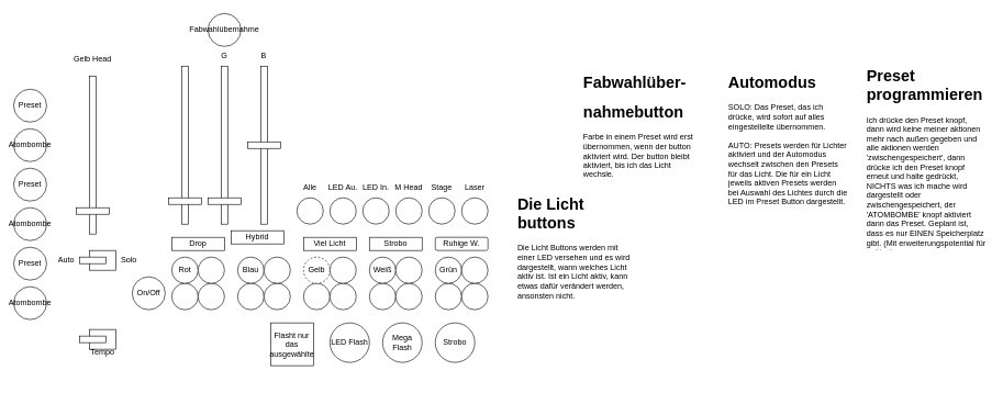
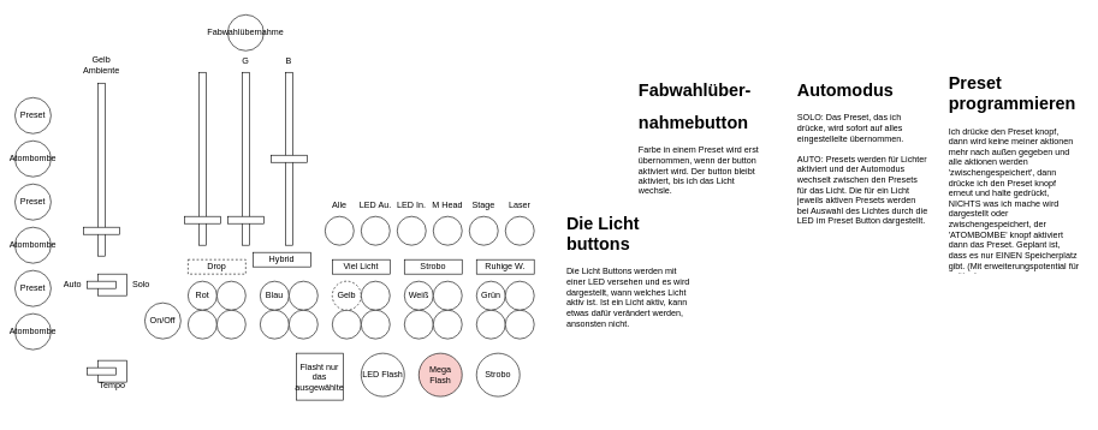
  <mxCell id="0" />
  <mxCell id="1" parent="0" />
  <mxCell id="2" value="" style="ellipse;whiteSpace=wrap;html=1;" parent="1" vertex="1"><mxGeometry x="460" y="430" width="40" height="40" as="geometry" /></mxCell>
  <mxCell id="3" value="" style="ellipse;whiteSpace=wrap;html=1;" parent="1" vertex="1"><mxGeometry x="500" y="430" width="40" height="40" as="geometry" /></mxCell>
  <mxCell id="4" value="Gelb" style="ellipse;whiteSpace=wrap;html=1;dashed=1;" parent="1" vertex="1"><mxGeometry x="460" y="390" width="40" height="40" as="geometry" /></mxCell>
  <mxCell id="5" value="" style="ellipse;whiteSpace=wrap;html=1;" parent="1" vertex="1"><mxGeometry x="500" y="390" width="40" height="40" as="geometry" /></mxCell>
  <mxCell id="6" value="" style="ellipse;whiteSpace=wrap;html=1;" parent="1" vertex="1"><mxGeometry x="560" y="430" width="40" height="40" as="geometry" /></mxCell>
  <mxCell id="7" value="" style="ellipse;whiteSpace=wrap;html=1;" parent="1" vertex="1"><mxGeometry x="600" y="430" width="40" height="40" as="geometry" /></mxCell>
  <mxCell id="8" value="Weiß" style="ellipse;whiteSpace=wrap;html=1;" parent="1" vertex="1"><mxGeometry x="560" y="390" width="40" height="40" as="geometry" /></mxCell>
  <mxCell id="9" value="" style="ellipse;whiteSpace=wrap;html=1;" parent="1" vertex="1"><mxGeometry x="600" y="390" width="40" height="40" as="geometry" /></mxCell>
  <mxCell id="10" value="" style="ellipse;whiteSpace=wrap;html=1;" parent="1" vertex="1"><mxGeometry x="660" y="430" width="40" height="40" as="geometry" /></mxCell>
  <mxCell id="11" value="" style="ellipse;whiteSpace=wrap;html=1;" parent="1" vertex="1"><mxGeometry x="700" y="430" width="40" height="40" as="geometry" /></mxCell>
  <mxCell id="12" value="Grün" style="ellipse;whiteSpace=wrap;html=1;" parent="1" vertex="1"><mxGeometry x="660" y="390" width="40" height="40" as="geometry" /></mxCell>
  <mxCell id="13" value="" style="ellipse;whiteSpace=wrap;html=1;" parent="1" vertex="1"><mxGeometry x="700" y="390" width="40" height="40" as="geometry" /></mxCell>
  <mxCell id="14" value="" style="ellipse;whiteSpace=wrap;html=1;" parent="1" vertex="1"><mxGeometry x="260" y="430" width="40" height="40" as="geometry" /></mxCell>
  <mxCell id="15" value="" style="ellipse;whiteSpace=wrap;html=1;" parent="1" vertex="1"><mxGeometry x="300" y="430" width="40" height="40" as="geometry" /></mxCell>
  <mxCell id="16" value="Rot" style="ellipse;whiteSpace=wrap;html=1;" parent="1" vertex="1"><mxGeometry x="260" y="390" width="40" height="40" as="geometry" /></mxCell>
  <mxCell id="17" value="" style="ellipse;whiteSpace=wrap;html=1;" parent="1" vertex="1"><mxGeometry x="300" y="390" width="40" height="40" as="geometry" /></mxCell>
  <mxCell id="18" value="" style="ellipse;whiteSpace=wrap;html=1;" parent="1" vertex="1"><mxGeometry x="360" y="430" width="40" height="40" as="geometry" /></mxCell>
  <mxCell id="19" value="" style="ellipse;whiteSpace=wrap;html=1;" parent="1" vertex="1"><mxGeometry x="400" y="430" width="40" height="40" as="geometry" /></mxCell>
  <mxCell id="20" value="Blau" style="ellipse;whiteSpace=wrap;html=1;" parent="1" vertex="1"><mxGeometry x="360" y="390" width="40" height="40" as="geometry" /></mxCell>
  <mxCell id="21" value="" style="ellipse;whiteSpace=wrap;html=1;" parent="1" vertex="1"><mxGeometry x="400" y="390" width="40" height="40" as="geometry" /></mxCell>
  <mxCell id="22" value="" style="rounded=0;whiteSpace=wrap;html=1;" parent="1" vertex="1"><mxGeometry x="335" y="100" width="10" height="240" as="geometry" /></mxCell>
  <mxCell id="23" value="" style="rounded=0;whiteSpace=wrap;html=1;" parent="1" vertex="1"><mxGeometry x="315" y="300" width="50" height="10" as="geometry" /></mxCell>
  <mxCell id="24" value="" style="rounded=0;whiteSpace=wrap;html=1;" parent="1" vertex="1"><mxGeometry x="275" y="100" width="10" height="240" as="geometry" /></mxCell>
  <mxCell id="25" value="" style="rounded=0;whiteSpace=wrap;html=1;" parent="1" vertex="1"><mxGeometry x="255" y="300" width="50" height="10" as="geometry" /></mxCell>
  <mxCell id="26" value="" style="rounded=0;whiteSpace=wrap;html=1;" parent="1" vertex="1"><mxGeometry x="395" y="100" width="10" height="240" as="geometry" /></mxCell>
  <mxCell id="27" value="" style="rounded=0;whiteSpace=wrap;html=1;" parent="1" vertex="1"><mxGeometry x="375" y="215" width="50" height="10" as="geometry" /></mxCell>
  <mxCell id="28" value="" style="rounded=0;whiteSpace=wrap;html=1;" parent="1" vertex="1"><mxGeometry x="135" y="115" width="10" height="240" as="geometry" /></mxCell>
  <mxCell id="29" value="" style="rounded=0;whiteSpace=wrap;html=1;" parent="1" vertex="1"><mxGeometry x="115" y="315" width="50" height="10" as="geometry" /></mxCell>
- <mxCell id="30" value="Drop" style="rounded=0;whiteSpace=wrap;html=1;" parent="1" vertex="1"><mxGeometry x="260" y="360" width="80" height="20" as="geometry" /></mxCell>
+ <mxCell id="30" value="Drop" style="rounded=0;whiteSpace=wrap;html=1;dashed=1;" parent="1" vertex="1"><mxGeometry x="260" y="360" width="80" height="20" as="geometry" /></mxCell>
  <mxCell id="31" value="Hybrid" style="rounded=0;whiteSpace=wrap;html=1;" parent="1" vertex="1"><mxGeometry x="350" y="350" width="80" height="20" as="geometry" /></mxCell>
  <mxCell id="32" value="Viel Licht" style="rounded=0;whiteSpace=wrap;html=1;" parent="1" vertex="1"><mxGeometry x="460" y="360" width="80" height="20" as="geometry" /></mxCell>
  <mxCell id="33" value="Strobo" style="rounded=0;whiteSpace=wrap;html=1;" parent="1" vertex="1"><mxGeometry x="560" y="360" width="80" height="20" as="geometry" /></mxCell>
- <mxCell id="34" value="Ruhige W." style="whiteSpace=wrap;html=1;rounded=1;" parent="1" vertex="1"><mxGeometry x="660" y="360" width="80" height="20" as="geometry" /></mxCell>
+ <mxCell id="34" value="Ruhige W." style="rounded=0;whiteSpace=wrap;html=1;" parent="1" vertex="1"><mxGeometry x="660" y="360" width="80" height="20" as="geometry" /></mxCell>
  <mxCell id="35" value="G" style="text;html=1;strokeColor=none;fillColor=none;align=center;verticalAlign=middle;whiteSpace=wrap;rounded=0;" parent="1" vertex="1"><mxGeometry x="310" y="70" width="60" height="30" as="geometry" /></mxCell>
  <mxCell id="36" value="B" style="text;html=1;strokeColor=none;fillColor=none;align=center;verticalAlign=middle;whiteSpace=wrap;rounded=0;" parent="1" vertex="1"><mxGeometry x="370" y="70" width="60" height="30" as="geometry" /></mxCell>
- <mxCell id="37" value="Gelb Head" style="text;html=1;strokeColor=none;fillColor=none;align=center;verticalAlign=middle;whiteSpace=wrap;rounded=0;" parent="1" vertex="1"><mxGeometry x="110" y="70" width="60" height="40" as="geometry" /></mxCell>
+ <mxCell id="37" value="Gelb Ambiente" style="text;html=1;strokeColor=none;fillColor=none;align=center;verticalAlign=middle;whiteSpace=wrap;rounded=0;" parent="1" vertex="1"><mxGeometry x="110" y="70" width="60" height="40" as="geometry" /></mxCell>
  <mxCell id="38" value="Preset" style="ellipse;whiteSpace=wrap;html=1;aspect=fixed;" parent="1" vertex="1"><mxGeometry x="20" y="135" width="50" height="50" as="geometry" /></mxCell>
  <mxCell id="39" value="Atombombe" style="ellipse;whiteSpace=wrap;html=1;aspect=fixed;" parent="1" vertex="1"><mxGeometry x="20" y="195" width="50" height="50" as="geometry" /></mxCell>
  <mxCell id="40" value="&lt;h1&gt;Preset programmieren&lt;/h1&gt;&lt;p&gt;Ich drücke den Preset knopf, dann wird keine meiner aktionen mehr nach außen gegeben und alle aktionen werden 'zwischengespeichert', dann drücke ich den Preset knopf erneut und halte gedrückt, NICHTS was ich mache wird dargestellt oder zwischengespeichert, der 'ATOMBOMBE' knopf aktiviert dann das Preset. Geplant ist, dass es nur EINEN Speicherplatz gibt. (Mit erweiterungspotential für später.)&lt;/p&gt;" style="text;html=1;strokeColor=none;fillColor=none;spacing=5;spacingTop=-20;whiteSpace=wrap;overflow=hidden;rounded=0;" parent="1" vertex="1"><mxGeometry x="1310" y="95" width="190" height="285" as="geometry" /></mxCell>
  <mxCell id="41" value="" style="rounded=0;whiteSpace=wrap;html=1;" parent="1" vertex="1"><mxGeometry x="135" y="380" width="40" height="30" as="geometry" /></mxCell>
  <mxCell id="42" value="" style="rounded=0;whiteSpace=wrap;html=1;" parent="1" vertex="1"><mxGeometry x="120" y="390" width="40" height="10" as="geometry" /></mxCell>
  <mxCell id="43" value="Auto" style="text;html=1;strokeColor=none;fillColor=none;align=center;verticalAlign=middle;whiteSpace=wrap;rounded=0;" parent="1" vertex="1"><mxGeometry x="70" y="380" width="60" height="30" as="geometry" /></mxCell>
  <mxCell id="44" value="Solo" style="text;html=1;strokeColor=none;fillColor=none;align=center;verticalAlign=middle;whiteSpace=wrap;rounded=0;" parent="1" vertex="1"><mxGeometry x="165" y="380" width="60" height="30" as="geometry" /></mxCell>
  <mxCell id="45" value="&lt;h1&gt;Automodus&lt;/h1&gt;&lt;div&gt;SOLO: Das Preset, das ich drücke, wird sofort auf alles eingestellelte übernommen.&lt;/div&gt;&lt;div&gt;&lt;br&gt;&lt;/div&gt;&lt;div&gt;AUTO: Presets werden für Lichter aktiviert und der Automodus wechselt zwischen den Presets für das Licht. Die für ein Licht jeweils aktiven Presets werden bei Auswahl des Lichtes durch die LED im Preset Button dargestellt.&lt;/div&gt;" style="text;html=1;strokeColor=none;fillColor=none;spacing=5;spacingTop=-20;whiteSpace=wrap;overflow=hidden;rounded=0;" parent="1" vertex="1"><mxGeometry x="1100" y="105" width="190" height="285" as="geometry" /></mxCell>
  <mxCell id="46" value="" style="ellipse;whiteSpace=wrap;html=1;aspect=fixed;" parent="1" vertex="1"><mxGeometry x="450" y="300" width="40" height="40" as="geometry" /></mxCell>
  <mxCell id="47" value="" style="ellipse;whiteSpace=wrap;html=1;aspect=fixed;" parent="1" vertex="1"><mxGeometry x="500" y="300" width="40" height="40" as="geometry" /></mxCell>
  <mxCell id="48" value="" style="ellipse;whiteSpace=wrap;html=1;aspect=fixed;" parent="1" vertex="1"><mxGeometry x="550" y="300" width="40" height="40" as="geometry" /></mxCell>
  <mxCell id="49" value="" style="ellipse;whiteSpace=wrap;html=1;aspect=fixed;" parent="1" vertex="1"><mxGeometry x="600" y="300" width="40" height="40" as="geometry" /></mxCell>
  <mxCell id="50" value="" style="ellipse;whiteSpace=wrap;html=1;aspect=fixed;" parent="1" vertex="1"><mxGeometry x="650" y="300" width="40" height="40" as="geometry" /></mxCell>
  <mxCell id="51" value="Alle" style="text;html=1;strokeColor=none;fillColor=none;align=center;verticalAlign=middle;whiteSpace=wrap;rounded=0;" parent="1" vertex="1"><mxGeometry x="440" y="270" width="60" height="30" as="geometry" /></mxCell>
  <mxCell id="52" value="LED Au." style="text;html=1;strokeColor=none;fillColor=none;align=center;verticalAlign=middle;whiteSpace=wrap;rounded=0;" parent="1" vertex="1"><mxGeometry x="490" y="270" width="60" height="30" as="geometry" /></mxCell>
  <mxCell id="53" value="LED In." style="text;html=1;strokeColor=none;fillColor=none;align=center;verticalAlign=middle;whiteSpace=wrap;rounded=0;" parent="1" vertex="1"><mxGeometry x="540" y="270" width="60" height="30" as="geometry" /></mxCell>
  <mxCell id="54" value="M Head" style="text;html=1;strokeColor=none;fillColor=none;align=center;verticalAlign=middle;whiteSpace=wrap;rounded=0;" parent="1" vertex="1"><mxGeometry x="590" y="270" width="60" height="30" as="geometry" /></mxCell>
  <mxCell id="55" value="Stage" style="text;html=1;strokeColor=none;fillColor=none;align=center;verticalAlign=middle;whiteSpace=wrap;rounded=0;" parent="1" vertex="1"><mxGeometry x="640" y="270" width="60" height="30" as="geometry" /></mxCell>
  <mxCell id="56" value="&lt;h1&gt;Fabwahlüber-&lt;/h1&gt;&lt;h1&gt;nahmebutton&lt;/h1&gt;&lt;div&gt;Farbe in einem Preset wird erst übernommen, wenn der button aktiviert wird. Der button bleibt aktiviert, bis ich das Licht wechsle.&lt;/div&gt;" style="text;html=1;strokeColor=none;fillColor=none;spacing=5;spacingTop=-20;whiteSpace=wrap;overflow=hidden;rounded=0;" parent="1" vertex="1"><mxGeometry x="880" y="105" width="190" height="285" as="geometry" /></mxCell>
  <mxCell id="57" value="&lt;h1&gt;Die Licht buttons&lt;/h1&gt;&lt;div&gt;Die Licht Buttons werden mit einer LED versehen und es wird dargestellt, wann welches Licht aktiv ist. Ist ein Licht aktiv, kann etwas dafür verändert werden, ansonsten nicht.&lt;/div&gt;" style="text;html=1;strokeColor=none;fillColor=none;spacing=5;spacingTop=-20;whiteSpace=wrap;overflow=hidden;rounded=0;" parent="1" vertex="1"><mxGeometry x="780" y="290" width="190" height="285" as="geometry" /></mxCell>
  <mxCell id="58" value="On/Off" style="ellipse;whiteSpace=wrap;html=1;aspect=fixed;" parent="1" vertex="1"><mxGeometry x="200" y="420" width="50" height="50" as="geometry" /></mxCell>
  <mxCell id="59" value="Fabwahlübernahme" style="ellipse;whiteSpace=wrap;html=1;aspect=fixed;" parent="1" vertex="1"><mxGeometry x="315" y="20" width="50" height="50" as="geometry" /></mxCell>
  <mxCell id="60" value="Strobo" style="ellipse;whiteSpace=wrap;html=1;aspect=fixed;" parent="1" vertex="1"><mxGeometry x="660" y="490" width="60" height="60" as="geometry" /></mxCell>
- <mxCell id="61" value="Mega Flash" style="ellipse;whiteSpace=wrap;html=1;aspect=fixed;" parent="1" vertex="1"><mxGeometry x="580" y="490" width="60" height="60" as="geometry" /></mxCell>
+ <mxCell id="61" value="Mega Flash" style="ellipse;whiteSpace=wrap;html=1;aspect=fixed;fillColor=#f8cecc;" parent="1" vertex="1"><mxGeometry x="580" y="490" width="60" height="60" as="geometry" /></mxCell>
  <mxCell id="62" value="LED Flash" style="ellipse;whiteSpace=wrap;html=1;aspect=fixed;" parent="1" vertex="1"><mxGeometry x="500" y="490" width="60" height="60" as="geometry" /></mxCell>
  <mxCell id="63" value="" style="rounded=0;whiteSpace=wrap;html=1;" parent="1" vertex="1"><mxGeometry x="135" y="500" width="40" height="30" as="geometry" /></mxCell>
  <mxCell id="64" value="" style="rounded=0;whiteSpace=wrap;html=1;" parent="1" vertex="1"><mxGeometry x="120" y="510" width="40" height="10" as="geometry" /></mxCell>
  <mxCell id="65" value="Tempo&lt;br&gt;" style="text;html=1;strokeColor=none;fillColor=none;align=center;verticalAlign=middle;whiteSpace=wrap;rounded=0;" parent="1" vertex="1"><mxGeometry x="125" y="520" width="60" height="30" as="geometry" /></mxCell>
  <mxCell id="66" value="Flasht nur das ausgewählte" style="whiteSpace=wrap;html=1;aspect=fixed;rounded=0;" parent="1" vertex="1"><mxGeometry x="410" y="490" width="65" height="65" as="geometry" /></mxCell>
  <mxCell id="67" value="" style="ellipse;whiteSpace=wrap;html=1;aspect=fixed;" parent="1" vertex="1"><mxGeometry x="700" y="300" width="40" height="40" as="geometry" /></mxCell>
  <mxCell id="68" value="Laser" style="text;html=1;strokeColor=none;fillColor=none;align=center;verticalAlign=middle;whiteSpace=wrap;rounded=0;" parent="1" vertex="1"><mxGeometry x="690" y="270" width="60" height="30" as="geometry" /></mxCell>
  <mxCell id="69" value="Preset" style="ellipse;whiteSpace=wrap;html=1;aspect=fixed;" parent="1" vertex="1"><mxGeometry x="20" y="255" width="50" height="50" as="geometry" /></mxCell>
  <mxCell id="70" value="Atombombe" style="ellipse;whiteSpace=wrap;html=1;aspect=fixed;" parent="1" vertex="1"><mxGeometry x="20" y="315" width="50" height="50" as="geometry" /></mxCell>
  <mxCell id="71" value="Preset" style="ellipse;whiteSpace=wrap;html=1;aspect=fixed;" parent="1" vertex="1"><mxGeometry x="20" y="375" width="50" height="50" as="geometry" /></mxCell>
  <mxCell id="72" value="Atombombe" style="ellipse;whiteSpace=wrap;html=1;aspect=fixed;" parent="1" vertex="1"><mxGeometry x="20" y="435" width="50" height="50" as="geometry" /></mxCell>
